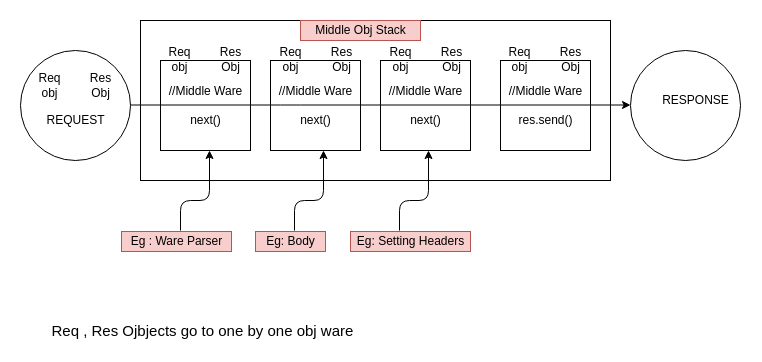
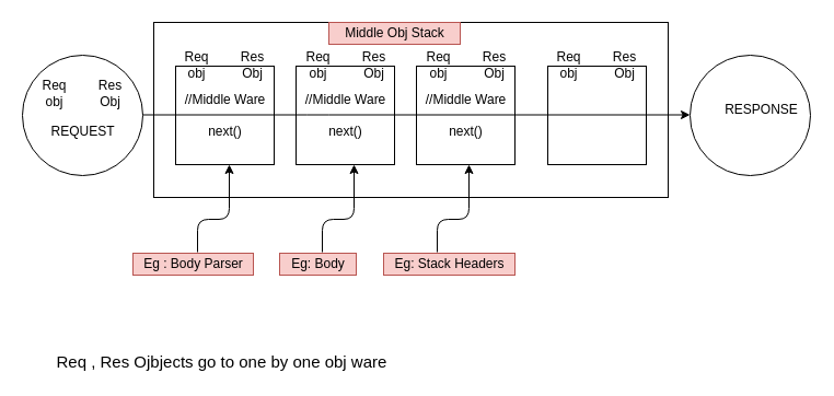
  <mxCell id="0" />
  <mxCell id="1" parent="0" />
  <mxCell id="2" value="" style="rounded=0;whiteSpace=wrap;html=1;" parent="1" vertex="1"><mxGeometry x="140" y="20" width="470" height="160" as="geometry" /></mxCell>
  <mxCell id="3" value="" style="whiteSpace=wrap;html=1;aspect=fixed;" parent="1" vertex="1"><mxGeometry x="160" y="60" width="90" height="90" as="geometry" /></mxCell>
  <mxCell id="4" value="" style="whiteSpace=wrap;html=1;aspect=fixed;" parent="1" vertex="1"><mxGeometry x="270" y="60" width="90" height="90" as="geometry" /></mxCell>
  <mxCell id="5" value="" style="whiteSpace=wrap;html=1;aspect=fixed;" parent="1" vertex="1"><mxGeometry x="380" y="60" width="90" height="90" as="geometry" /></mxCell>
  <mxCell id="6" value="" style="ellipse;whiteSpace=wrap;html=1;aspect=fixed;" parent="1" vertex="1"><mxGeometry x="630" y="50" width="110" height="110" as="geometry" /></mxCell>
  <mxCell id="7" value="" style="whiteSpace=wrap;html=1;aspect=fixed;" parent="1" vertex="1"><mxGeometry x="500" y="60" width="90" height="90" as="geometry" /></mxCell>
  <mxCell id="8" value="//Middle Ware&lt;br&gt;&lt;br&gt;next()" style="text;html=1;resizable=0;autosize=1;align=center;verticalAlign=middle;points=[];fillColor=none;strokeColor=none;rounded=0;" parent="1" vertex="1"><mxGeometry x="160" y="80" width="90" height="50" as="geometry" /></mxCell>
  <mxCell id="9" value="//Middle Ware&lt;br&gt;&lt;br&gt;next()" style="text;html=1;resizable=0;autosize=1;align=center;verticalAlign=middle;points=[];fillColor=none;strokeColor=none;rounded=0;" parent="1" vertex="1"><mxGeometry x="270" y="80" width="90" height="50" as="geometry" /></mxCell>
  <mxCell id="10" value="//Middle Ware&lt;br&gt;&lt;br&gt;next()" style="text;html=1;resizable=0;autosize=1;align=center;verticalAlign=middle;points=[];fillColor=none;strokeColor=none;rounded=0;" parent="1" vertex="1"><mxGeometry x="380" y="80" width="90" height="50" as="geometry" /></mxCell>
- <mxCell id="11" value="//Middle Ware&lt;br&gt;&lt;br&gt;res.send()" style="text;html=1;resizable=0;autosize=1;align=center;verticalAlign=middle;points=[];fillColor=none;strokeColor=none;rounded=0;" parent="1" vertex="1"><mxGeometry x="500" y="80" width="90" height="50" as="geometry" /></mxCell>
  <mxCell id="12" value="RESPONSE" style="text;html=1;resizable=0;autosize=1;align=center;verticalAlign=middle;points=[];fillColor=none;strokeColor=none;rounded=0;" parent="1" vertex="1"><mxGeometry x="655" y="90" width="80" height="20" as="geometry" /></mxCell>
  <mxCell id="13" value="" style="endArrow=classic;startArrow=classic;html=1;" parent="1" edge="1"><mxGeometry width="50" height="50" relative="1" as="geometry"><mxPoint x="120" y="104.5" as="sourcePoint" /><mxPoint x="630" y="104.5" as="targetPoint" /><Array as="points"><mxPoint x="290" y="104.5" /></Array></mxGeometry></mxCell>
  <mxCell id="14" value="" style="ellipse;whiteSpace=wrap;html=1;aspect=fixed;" parent="1" vertex="1"><mxGeometry x="20" y="50" width="110" height="110" as="geometry" /></mxCell>
  <mxCell id="15" value="REQUEST" style="text;html=1;resizable=0;autosize=1;align=center;verticalAlign=middle;points=[];fillColor=none;strokeColor=none;rounded=0;" parent="1" vertex="1"><mxGeometry x="40" y="110" width="70" height="20" as="geometry" /></mxCell>
  <mxCell id="16" value="Req&lt;br&gt;obj" style="text;html=1;resizable=0;autosize=1;align=center;verticalAlign=middle;points=[];fillColor=none;strokeColor=none;rounded=0;" parent="1" vertex="1"><mxGeometry x="29" y="70" width="40" height="30" as="geometry" /></mxCell>
  <mxCell id="17" value="Res&lt;br&gt;Obj&lt;br&gt;" style="text;html=1;resizable=0;autosize=1;align=center;verticalAlign=middle;points=[];fillColor=none;strokeColor=none;rounded=0;" parent="1" vertex="1"><mxGeometry x="80" y="70" width="40" height="30" as="geometry" /></mxCell>
  <mxCell id="18" value="Middle Obj Stack" style="text;html=1;resizable=0;autosize=1;align=center;verticalAlign=middle;points=[];fillColor=#f8cecc;strokeColor=#b85450;rounded=0;" parent="1" vertex="1"><mxGeometry x="300" y="20" width="120" height="20" as="geometry" /></mxCell>
  <mxCell id="19" value="" style="edgeStyle=elbowEdgeStyle;elbow=vertical;endArrow=classic;html=1;" parent="1" edge="1"><mxGeometry width="50" height="50" relative="1" as="geometry"><mxPoint x="180" y="230" as="sourcePoint" /><mxPoint x="209" y="150" as="targetPoint" /><Array as="points"><mxPoint x="160" y="200" /></Array></mxGeometry></mxCell>
- <mxCell id="20" value="Eg : Ware Parser" style="text;html=1;resizable=0;autosize=1;align=center;verticalAlign=middle;points=[];fillColor=#f8cecc;strokeColor=#b85450;rounded=0;" parent="1" vertex="1"><mxGeometry x="121" y="231" width="110" height="20" as="geometry" /></mxCell>
+ <mxCell id="20" value="Eg : Body Parser" style="text;html=1;resizable=0;autosize=1;align=center;verticalAlign=middle;points=[];fillColor=#f8cecc;strokeColor=#b85450;rounded=0;" parent="1" vertex="1"><mxGeometry x="121" y="231" width="110" height="20" as="geometry" /></mxCell>
  <mxCell id="21" value="" style="edgeStyle=elbowEdgeStyle;elbow=vertical;endArrow=classic;html=1;" parent="1" edge="1"><mxGeometry width="50" height="50" relative="1" as="geometry"><mxPoint x="294" y="230" as="sourcePoint" /><mxPoint x="323" y="150" as="targetPoint" /><Array as="points"><mxPoint x="274" y="200" /></Array></mxGeometry></mxCell>
  <mxCell id="22" value="Eg: Body" style="text;html=1;resizable=0;autosize=1;align=center;verticalAlign=middle;points=[];fillColor=#f8cecc;strokeColor=#b85450;rounded=0;" parent="1" vertex="1"><mxGeometry x="255" y="231" width="70" height="20" as="geometry" /></mxCell>
  <mxCell id="23" value="" style="edgeStyle=elbowEdgeStyle;elbow=vertical;endArrow=classic;html=1;" parent="1" edge="1"><mxGeometry width="50" height="50" relative="1" as="geometry"><mxPoint x="399" y="230" as="sourcePoint" /><mxPoint x="428" y="150" as="targetPoint" /><Array as="points"><mxPoint x="379" y="200" /></Array></mxGeometry></mxCell>
- <mxCell id="24" value="Eg: Setting Headers" style="text;html=1;resizable=0;autosize=1;align=center;verticalAlign=middle;points=[];fillColor=#f8cecc;strokeColor=#b85450;rounded=0;" parent="1" vertex="1"><mxGeometry x="350" y="231" width="120" height="20" as="geometry" /></mxCell>
+ <mxCell id="24" value="Eg: Stack Headers" style="text;html=1;resizable=0;autosize=1;align=center;verticalAlign=middle;points=[];fillColor=#f8cecc;strokeColor=#b85450;rounded=0;" parent="1" vertex="1"><mxGeometry x="350" y="231" width="120" height="20" as="geometry" /></mxCell>
  <mxCell id="25" value="Req&lt;br&gt;obj" style="text;html=1;resizable=0;autosize=1;align=center;verticalAlign=middle;points=[];fillColor=none;strokeColor=none;rounded=0;" parent="1" vertex="1"><mxGeometry x="159" y="44" width="40" height="30" as="geometry" /></mxCell>
  <mxCell id="26" value="Res&lt;br&gt;Obj&lt;br&gt;" style="text;html=1;resizable=0;autosize=1;align=center;verticalAlign=middle;points=[];fillColor=none;strokeColor=none;rounded=0;" parent="1" vertex="1"><mxGeometry x="210" y="44" width="40" height="30" as="geometry" /></mxCell>
  <mxCell id="27" value="Req&lt;br&gt;obj" style="text;html=1;resizable=0;autosize=1;align=center;verticalAlign=middle;points=[];fillColor=none;strokeColor=none;rounded=0;" parent="1" vertex="1"><mxGeometry x="270" y="44" width="40" height="30" as="geometry" /></mxCell>
  <mxCell id="28" value="Res&lt;br&gt;Obj&lt;br&gt;" style="text;html=1;resizable=0;autosize=1;align=center;verticalAlign=middle;points=[];fillColor=none;strokeColor=none;rounded=0;" parent="1" vertex="1"><mxGeometry x="321" y="44" width="40" height="30" as="geometry" /></mxCell>
  <mxCell id="29" value="Req&lt;br&gt;obj" style="text;html=1;resizable=0;autosize=1;align=center;verticalAlign=middle;points=[];fillColor=none;strokeColor=none;rounded=0;" parent="1" vertex="1"><mxGeometry x="380" y="44" width="40" height="30" as="geometry" /></mxCell>
  <mxCell id="30" value="Res&lt;br&gt;Obj&lt;br&gt;" style="text;html=1;resizable=0;autosize=1;align=center;verticalAlign=middle;points=[];fillColor=none;strokeColor=none;rounded=0;" parent="1" vertex="1"><mxGeometry x="431" y="44" width="40" height="30" as="geometry" /></mxCell>
  <mxCell id="31" value="Req&lt;br&gt;obj" style="text;html=1;resizable=0;autosize=1;align=center;verticalAlign=middle;points=[];fillColor=none;strokeColor=none;rounded=0;" parent="1" vertex="1"><mxGeometry x="499" y="44" width="40" height="30" as="geometry" /></mxCell>
  <mxCell id="32" value="Res&lt;br&gt;Obj&lt;br&gt;" style="text;html=1;resizable=0;autosize=1;align=center;verticalAlign=middle;points=[];fillColor=none;strokeColor=none;rounded=0;" parent="1" vertex="1"><mxGeometry x="550" y="44" width="40" height="30" as="geometry" /></mxCell>
  <mxCell id="33" value="Req , Res Ojbjects go to one by one obj ware&amp;nbsp;" style="text;html=1;resizable=0;autosize=1;align=center;verticalAlign=middle;points=[];fillColor=none;strokeColor=none;rounded=0;fontStyle=0;fontSize=15;" parent="1" vertex="1"><mxGeometry x="29" y="320" width="350" height="20" as="geometry" /></mxCell>
